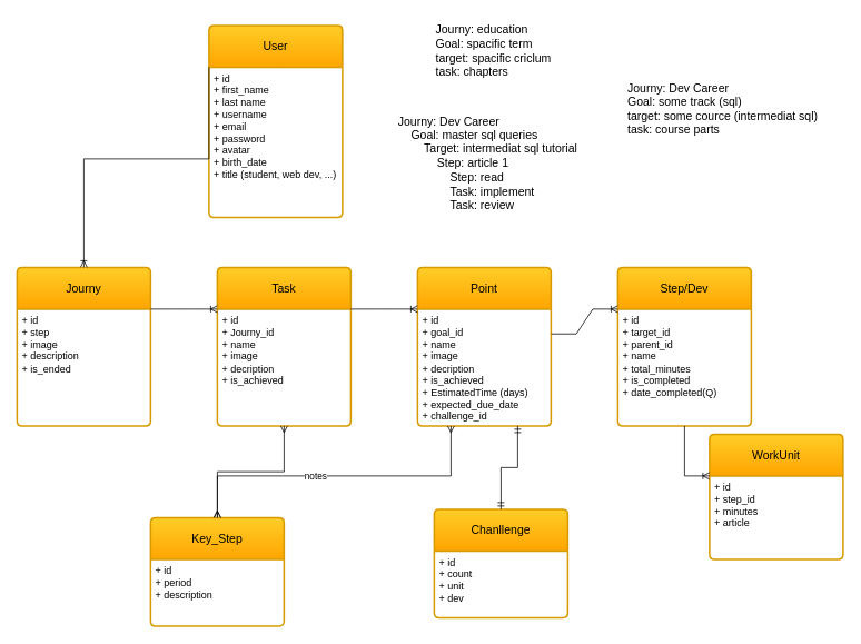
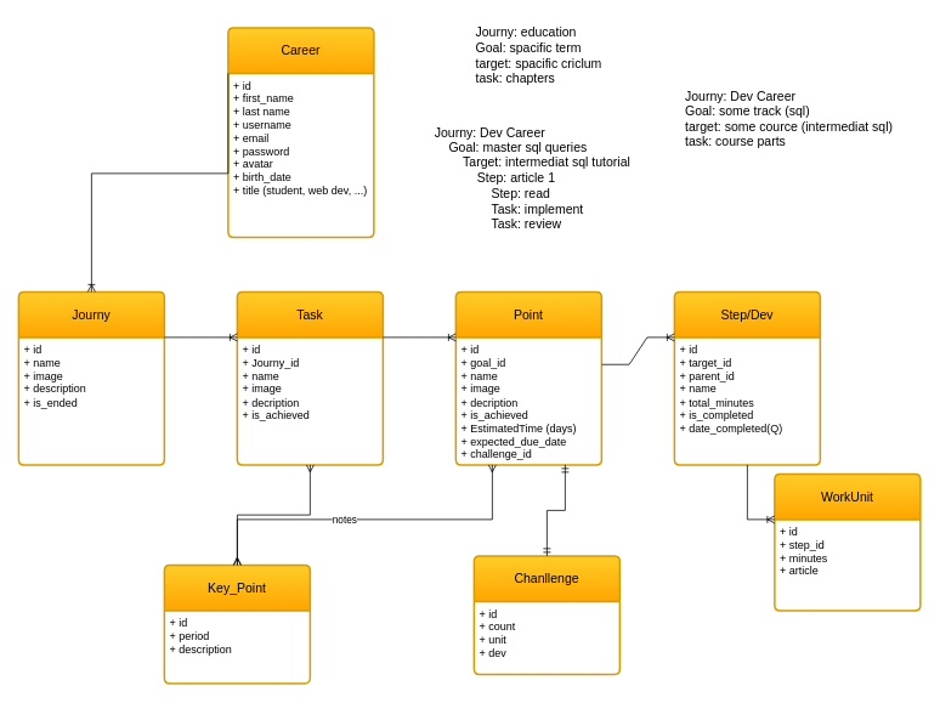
  <mxCell id="0" />
  <mxCell id="1" parent="0" />
  <mxCell id="2" value="Journy" style="swimlane;childLayout=stackLayout;horizontal=1;startSize=50;horizontalStack=0;rounded=1;fontSize=14;fontStyle=0;strokeWidth=2;resizeParent=0;resizeLast=1;shadow=0;dashed=0;align=center;arcSize=4;whiteSpace=wrap;html=1;fillColor=#ffcd28;gradientColor=#ffa500;strokeColor=#d79b00;" parent="1" vertex="1"><mxGeometry x="20" y="320" width="160" height="190" as="geometry" /></mxCell>
- <mxCell id="3" value="+ id&lt;br&gt;+ step&lt;br&gt;+ image&lt;br&gt;+ description&lt;br&gt;+ is_ended" style="align=left;strokeColor=none;fillColor=none;spacingLeft=4;fontSize=12;verticalAlign=top;resizable=0;rotatable=0;part=1;html=1;" parent="2" vertex="1"><mxGeometry y="50" width="160" height="140" as="geometry" /></mxCell>
+ <mxCell id="3" value="+ id&lt;br&gt;+ name&lt;br&gt;+ image&lt;br&gt;+ description&lt;br&gt;+ is_ended" style="align=left;strokeColor=none;fillColor=none;spacingLeft=4;fontSize=12;verticalAlign=top;resizable=0;rotatable=0;part=1;html=1;" parent="2" vertex="1"><mxGeometry y="50" width="160" height="140" as="geometry" /></mxCell>
  <mxCell id="4" value="Task" style="swimlane;childLayout=stackLayout;horizontal=1;startSize=50;horizontalStack=0;rounded=1;fontSize=14;fontStyle=0;strokeWidth=2;resizeParent=0;resizeLast=1;shadow=0;dashed=0;align=center;arcSize=4;whiteSpace=wrap;html=1;fillColor=#ffcd28;gradientColor=#ffa500;strokeColor=#d79b00;" parent="1" vertex="1"><mxGeometry x="260" y="320" width="160" height="190" as="geometry" /></mxCell>
  <mxCell id="5" value="+ id&lt;br&gt;+ Journy_id&lt;br&gt;+ name&lt;br&gt;+ image&lt;br style=&quot;border-color: var(--border-color);&quot;&gt;+ decription&lt;br&gt;+ is_achieved" style="align=left;strokeColor=none;fillColor=none;spacingLeft=4;fontSize=12;verticalAlign=top;resizable=0;rotatable=0;part=1;html=1;" parent="4" vertex="1"><mxGeometry y="50" width="160" height="140" as="geometry" /></mxCell>
  <mxCell id="6" value="Point" style="swimlane;childLayout=stackLayout;horizontal=1;startSize=50;horizontalStack=0;rounded=1;fontSize=14;fontStyle=0;strokeWidth=2;resizeParent=0;resizeLast=1;shadow=0;dashed=0;align=center;arcSize=4;whiteSpace=wrap;html=1;fillColor=#ffcd28;gradientColor=#ffa500;strokeColor=#d79b00;" parent="1" vertex="1"><mxGeometry x="500" y="320" width="160" height="190" as="geometry" /></mxCell>
  <mxCell id="7" value="+ id&lt;br&gt;+ goal_id&lt;br&gt;+ name&lt;br&gt;+ image&lt;br style=&quot;border-color: var(--border-color);&quot;&gt;+ decription&lt;br&gt;+ is_achieved&lt;br&gt;+&amp;nbsp;EstimatedTime (days)&lt;br&gt;+ expected_due_date&lt;br&gt;+ challenge_id" style="align=left;strokeColor=none;fillColor=none;spacingLeft=4;fontSize=12;verticalAlign=top;resizable=0;rotatable=0;part=1;html=1;" parent="6" vertex="1"><mxGeometry y="50" width="160" height="140" as="geometry" /></mxCell>
  <mxCell id="8" value="Journy: education&lt;br style=&quot;font-size: 14px;&quot;&gt;Goal: spacific term&lt;br style=&quot;font-size: 14px;&quot;&gt;target: spacific criclum&lt;br style=&quot;font-size: 14px;&quot;&gt;task: chapters" style="text;html=1;align=left;verticalAlign=middle;resizable=0;points=[];autosize=1;strokeColor=none;fillColor=none;fontSize=14;" parent="1" vertex="1"><mxGeometry x="520" y="20" width="160" height="80" as="geometry" /></mxCell>
  <mxCell id="9" value="Journy: Dev Career&lt;br style=&quot;font-size: 14px;&quot;&gt;Goal: some track (sql)&lt;br style=&quot;font-size: 14px;&quot;&gt;target: some cource (intermediat sql)&lt;br style=&quot;font-size: 14px;&quot;&gt;task: course parts" style="text;html=1;align=left;verticalAlign=middle;resizable=0;points=[];autosize=1;strokeColor=none;fillColor=none;fontSize=14;" parent="1" vertex="1"><mxGeometry x="750" width="250" height="80" as="geometry" y="90" /></mxCell>
  <mxCell id="10" value="Step/Dev" style="swimlane;childLayout=stackLayout;horizontal=1;startSize=50;horizontalStack=0;rounded=1;fontSize=14;fontStyle=0;strokeWidth=2;resizeParent=0;resizeLast=1;shadow=0;dashed=0;align=center;arcSize=4;whiteSpace=wrap;html=1;fillColor=#ffcd28;gradientColor=#ffa500;strokeColor=#d79b00;" parent="1" vertex="1"><mxGeometry x="740" y="320" width="160" height="190" as="geometry" /></mxCell>
  <mxCell id="11" value="+ id&lt;br&gt;+ target_id&lt;br&gt;+ parent_id&lt;br&gt;+ name&lt;br&gt;+ total_minutes&lt;br&gt;+ is_completed&lt;br&gt;+ date_completed(Q)" style="align=left;strokeColor=none;fillColor=none;spacingLeft=4;fontSize=12;verticalAlign=top;resizable=0;rotatable=0;part=1;html=1;" parent="10" vertex="1"><mxGeometry y="50" width="160" height="140" as="geometry" /></mxCell>
  <mxCell id="12" value="" style="edgeStyle=entityRelationEdgeStyle;fontSize=12;html=1;endArrow=ERoneToMany;rounded=0;entryX=0;entryY=0;entryDx=0;entryDy=0;exitX=1.002;exitY=0.42;exitDx=0;exitDy=0;exitPerimeter=0;" parent="1" source="6" target="11" edge="1"><mxGeometry width="100" height="100" relative="1" as="geometry"><mxPoint x="630" y="630" as="sourcePoint" /><mxPoint x="730" y="370" as="targetPoint" /></mxGeometry></mxCell>
  <mxCell id="13" value="" style="edgeStyle=entityRelationEdgeStyle;fontSize=12;html=1;endArrow=ERoneToMany;rounded=0;exitX=1;exitY=0;exitDx=0;exitDy=0;entryX=0;entryY=0;entryDx=0;entryDy=0;" parent="1" source="5" target="7" edge="1"><mxGeometry width="100" height="100" relative="1" as="geometry"><mxPoint x="670" y="380" as="sourcePoint" /><mxPoint x="480" y="360" as="targetPoint" /></mxGeometry></mxCell>
  <mxCell id="14" value="" style="edgeStyle=entityRelationEdgeStyle;fontSize=12;html=1;endArrow=ERoneToMany;rounded=0;exitX=1;exitY=0;exitDx=0;exitDy=0;entryX=0;entryY=0;entryDx=0;entryDy=0;" parent="1" source="3" target="5" edge="1"><mxGeometry width="100" height="100" relative="1" as="geometry"><mxPoint x="160" y="379.66" as="sourcePoint" /><mxPoint x="240" y="379.66" as="targetPoint" /><Array as="points"><mxPoint x="180" y="370" /></Array></mxGeometry></mxCell>
  <mxCell id="15" value="WorkUnit" style="swimlane;childLayout=stackLayout;horizontal=1;startSize=50;horizontalStack=0;rounded=1;fontSize=14;fontStyle=0;strokeWidth=2;resizeParent=0;resizeLast=1;shadow=0;dashed=0;align=center;arcSize=4;whiteSpace=wrap;html=1;fillColor=#ffcd28;gradientColor=#ffa500;strokeColor=#d79b00;" parent="1" vertex="1"><mxGeometry x="850" y="520" width="160" height="150" as="geometry" /></mxCell>
  <mxCell id="16" value="+ id&lt;br&gt;+ step_id&lt;br&gt;+ minutes&lt;br&gt;+ article" style="align=left;strokeColor=none;fillColor=none;spacingLeft=4;fontSize=12;verticalAlign=top;resizable=0;rotatable=0;part=1;html=1;" parent="15" vertex="1"><mxGeometry y="50" width="160" height="100" as="geometry" /></mxCell>
  <mxCell id="17" value="" style="edgeStyle=orthogonalEdgeStyle;fontSize=12;html=1;endArrow=ERoneToMany;rounded=0;entryX=0;entryY=0;entryDx=0;entryDy=0;exitX=0.5;exitY=1;exitDx=0;exitDy=0;elbow=vertical;" parent="1" source="11" target="16" edge="1"><mxGeometry width="100" height="100" relative="1" as="geometry"><mxPoint x="670" y="380" as="sourcePoint" /><mxPoint x="750" y="380" as="targetPoint" /><Array as="points"><mxPoint x="820" y="570" /></Array></mxGeometry></mxCell>
- <mxCell id="18" value="User" style="swimlane;childLayout=stackLayout;horizontal=1;startSize=50;horizontalStack=0;rounded=1;fontSize=14;fontStyle=0;strokeWidth=2;resizeParent=0;resizeLast=1;shadow=0;dashed=0;align=center;arcSize=4;whiteSpace=wrap;html=1;fillColor=#ffcd28;gradientColor=#ffa500;strokeColor=#d79b00;" parent="1" vertex="1"><mxGeometry x="250" y="30" width="160" height="230" as="geometry" /></mxCell>
+ <mxCell id="18" value="Career" style="swimlane;childLayout=stackLayout;horizontal=1;startSize=50;horizontalStack=0;rounded=1;fontSize=14;fontStyle=0;strokeWidth=2;resizeParent=0;resizeLast=1;shadow=0;dashed=0;align=center;arcSize=4;whiteSpace=wrap;html=1;fillColor=#ffcd28;gradientColor=#ffa500;strokeColor=#d79b00;" parent="1" vertex="1"><mxGeometry x="250" y="30" width="160" height="230" as="geometry" /></mxCell>
  <mxCell id="19" value="+ id&lt;br&gt;+ first_name&lt;br&gt;+ last name&lt;br&gt;+ username&lt;br&gt;+ email&lt;br&gt;+ password&lt;br&gt;+ avatar&lt;br&gt;+ birth_date&lt;br&gt;+ title (student, web dev, ...)" style="align=left;strokeColor=none;fillColor=none;spacingLeft=4;fontSize=12;verticalAlign=top;resizable=0;rotatable=0;part=1;html=1;" parent="18" vertex="1"><mxGeometry y="50" width="160" height="180" as="geometry" /></mxCell>
  <mxCell id="20" value="" style="edgeStyle=orthogonalEdgeStyle;fontSize=12;html=1;endArrow=ERoneToMany;rounded=0;exitX=0;exitY=0;exitDx=0;exitDy=0;entryX=0.5;entryY=0;entryDx=0;entryDy=0;" parent="1" source="19" target="2" edge="1"><mxGeometry width="100" height="100" relative="1" as="geometry"><mxPoint x="190" y="380" as="sourcePoint" /><mxPoint x="270" y="380" as="targetPoint" /><Array as="points"><mxPoint x="100" y="190" /></Array></mxGeometry></mxCell>
- <mxCell id="21" value="Key_Step" style="swimlane;childLayout=stackLayout;horizontal=1;startSize=50;horizontalStack=0;rounded=1;fontSize=14;fontStyle=0;strokeWidth=2;resizeParent=0;resizeLast=1;shadow=0;dashed=0;align=center;arcSize=4;whiteSpace=wrap;html=1;fillColor=#ffcd28;gradientColor=#ffa500;strokeColor=#d79b00;" parent="1" vertex="1"><mxGeometry x="180" y="620" width="160" height="130" as="geometry" /></mxCell>
+ <mxCell id="21" value="Key_Point" style="swimlane;childLayout=stackLayout;horizontal=1;startSize=50;horizontalStack=0;rounded=1;fontSize=14;fontStyle=0;strokeWidth=2;resizeParent=0;resizeLast=1;shadow=0;dashed=0;align=center;arcSize=4;whiteSpace=wrap;html=1;fillColor=#ffcd28;gradientColor=#ffa500;strokeColor=#d79b00;" parent="1" vertex="1"><mxGeometry x="180" y="620" width="160" height="130" as="geometry" /></mxCell>
  <mxCell id="22" value="+ id&lt;br&gt;+ period&lt;br&gt;+ description" style="align=left;strokeColor=none;fillColor=none;spacingLeft=4;fontSize=12;verticalAlign=top;resizable=0;rotatable=0;part=1;html=1;" parent="21" vertex="1"><mxGeometry y="50" width="160" height="80" as="geometry" /></mxCell>
  <mxCell id="23" value="" style="edgeStyle=orthogonalEdgeStyle;fontSize=12;html=1;endArrow=ERmany;startArrow=ERmany;rounded=0;exitX=0.5;exitY=0;exitDx=0;exitDy=0;entryX=0.5;entryY=1;entryDx=0;entryDy=0;" parent="1" source="21" target="5" edge="1"><mxGeometry width="100" height="100" relative="1" as="geometry"><mxPoint x="-30" y="610" as="sourcePoint" /><mxPoint x="30" y="380" as="targetPoint" /></mxGeometry></mxCell>
  <mxCell id="24" value="" style="edgeStyle=orthogonalEdgeStyle;fontSize=12;html=1;endArrow=ERmany;startArrow=ERmany;rounded=0;exitX=0.5;exitY=0;exitDx=0;exitDy=0;entryX=0.25;entryY=1;entryDx=0;entryDy=0;" parent="1" source="21" target="7" edge="1"><mxGeometry width="100" height="100" relative="1" as="geometry"><mxPoint x="270" y="630" as="sourcePoint" /><mxPoint x="350" y="520" as="targetPoint" /><Array as="points"><mxPoint x="260" y="570" /><mxPoint x="540" y="570" /></Array></mxGeometry></mxCell>
  <mxCell id="25" value="notes" style="edgeLabel;html=1;align=center;verticalAlign=middle;resizable=0;points=[];" parent="24" vertex="1" connectable="0"><mxGeometry x="-0.145" y="1" relative="1" as="geometry"><mxPoint y="1" as="offset" /></mxGeometry></mxCell>
  <mxCell id="26" value="Chanllenge" style="swimlane;childLayout=stackLayout;horizontal=1;startSize=50;horizontalStack=0;rounded=1;fontSize=14;fontStyle=0;strokeWidth=2;resizeParent=0;resizeLast=1;shadow=0;dashed=0;align=center;arcSize=4;whiteSpace=wrap;html=1;fillColor=#ffcd28;gradientColor=#ffa500;strokeColor=#d79b00;" vertex="1" parent="1"><mxGeometry x="520" y="610" width="160" height="130" as="geometry" /></mxCell>
  <mxCell id="27" value="+ id&lt;br&gt;+ count&lt;br&gt;+ unit&lt;br&gt;+ dev&lt;br&gt;" style="align=left;strokeColor=none;fillColor=none;spacingLeft=4;fontSize=12;verticalAlign=top;resizable=0;rotatable=0;part=1;html=1;" vertex="1" parent="26"><mxGeometry y="50" width="160" height="80" as="geometry" /></mxCell>
  <mxCell id="28" value="" style="edgeStyle=orthogonalEdgeStyle;fontSize=12;html=1;endArrow=ERmandOne;startArrow=ERmandOne;rounded=0;entryX=0.75;entryY=1;entryDx=0;entryDy=0;exitX=0.5;exitY=0;exitDx=0;exitDy=0;" edge="1" parent="1" source="26" target="7"><mxGeometry width="100" height="100" relative="1" as="geometry"><mxPoint x="570" y="700" as="sourcePoint" /><mxPoint x="670" y="600" as="targetPoint" /></mxGeometry></mxCell>
  <mxCell id="29" value="Journy: Dev Career&lt;br style=&quot;font-size: 14px;&quot;&gt;&lt;span style=&quot;&quot;&gt;&lt;span style=&quot;&quot;&gt;&amp;nbsp;&amp;nbsp;&amp;nbsp;&amp;nbsp;&lt;/span&gt;&lt;/span&gt;Goal: master sql queries&lt;br&gt;&lt;span style=&quot;&quot;&gt;&lt;span style=&quot;&quot;&gt;&amp;nbsp;&amp;nbsp;&amp;nbsp;&amp;nbsp;&lt;/span&gt;&lt;/span&gt;&lt;span style=&quot;&quot;&gt;&lt;span style=&quot;&quot;&gt;&amp;nbsp;&amp;nbsp;&amp;nbsp;&amp;nbsp;&lt;/span&gt;&lt;/span&gt;Target: intermediat sql tutorial&lt;span style=&quot;&quot;&gt;&lt;span style=&quot;&quot;&gt;&amp;nbsp;&amp;nbsp;&amp;nbsp;&amp;nbsp;&lt;/span&gt;&lt;/span&gt;&lt;br style=&quot;font-size: 14px;&quot;&gt;&#09;&lt;span style=&quot;border-color: var(--border-color);&quot;&gt;&lt;span style=&quot;&quot;&gt;&amp;nbsp;&amp;nbsp;&amp;nbsp;&amp;nbsp;&lt;/span&gt;&lt;/span&gt;&lt;span style=&quot;border-color: var(--border-color);&quot;&gt;&lt;span style=&quot;&quot;&gt;&amp;nbsp;&amp;nbsp;&amp;nbsp;&amp;nbsp;&lt;span style=&quot;&quot;&gt;&lt;span style=&quot;white-space: pre;&quot;&gt;&amp;nbsp;&amp;nbsp;&amp;nbsp;&amp;nbsp;&lt;/span&gt;&lt;/span&gt;&lt;/span&gt;&lt;/span&gt;Step: article 1&lt;br&gt;&#09;&lt;span style=&quot;border-color: var(--border-color);&quot;&gt;&lt;span style=&quot;&quot;&gt;&amp;nbsp;&amp;nbsp;&amp;nbsp;&amp;nbsp;&lt;/span&gt;&lt;/span&gt;&lt;span style=&quot;border-color: var(--border-color);&quot;&gt;&lt;span style=&quot;&quot;&gt;&amp;nbsp;&amp;nbsp;&amp;nbsp;&amp;nbsp;&lt;span style=&quot;&quot;&gt;&lt;span style=&quot;white-space: pre;&quot;&gt;&amp;nbsp;&amp;nbsp;&amp;nbsp;&amp;nbsp;&lt;/span&gt;&lt;span style=&quot;&quot;&gt;&lt;span style=&quot;white-space: pre;&quot;&gt;&amp;nbsp;&amp;nbsp;&amp;nbsp;&amp;nbsp;&lt;/span&gt;&lt;/span&gt;&lt;/span&gt;&lt;/span&gt;&lt;/span&gt;Step: read&lt;br&gt;&lt;span style=&quot;&quot;&gt;&lt;span style=&quot;white-space: pre;&quot;&gt;&lt;span style=&quot;white-space: pre;&quot;&gt;&#09;&lt;/span&gt;&lt;span style=&quot;white-space: pre;&quot;&gt;&#09;&lt;/span&gt;Task: implement&lt;br/&gt;&lt;span style=&quot;white-space: pre;&quot;&gt;&#09;&lt;/span&gt;&lt;span style=&quot;white-space: pre;&quot;&gt;&#09;&lt;/span&gt;Task: review&amp;nbsp;&amp;nbsp;&amp;nbsp;&amp;nbsp;&lt;/span&gt;&lt;/span&gt;&lt;span style=&quot;&quot;&gt;&lt;span style=&quot;white-space: pre;&quot;&gt;&amp;nbsp;&amp;nbsp;&amp;nbsp;&amp;nbsp;&lt;/span&gt;&lt;/span&gt;&lt;span style=&quot;&quot;&gt;&lt;span style=&quot;white-space: pre;&quot;&gt;&amp;nbsp;&amp;nbsp;&amp;nbsp;&amp;nbsp;&lt;/span&gt;&lt;/span&gt;" style="text;html=1;align=left;verticalAlign=middle;resizable=0;points=[];autosize=1;strokeColor=none;fillColor=none;fontSize=14;" vertex="1" parent="1"><mxGeometry x="475" y="130" width="250" height="130" as="geometry" /></mxCell>
